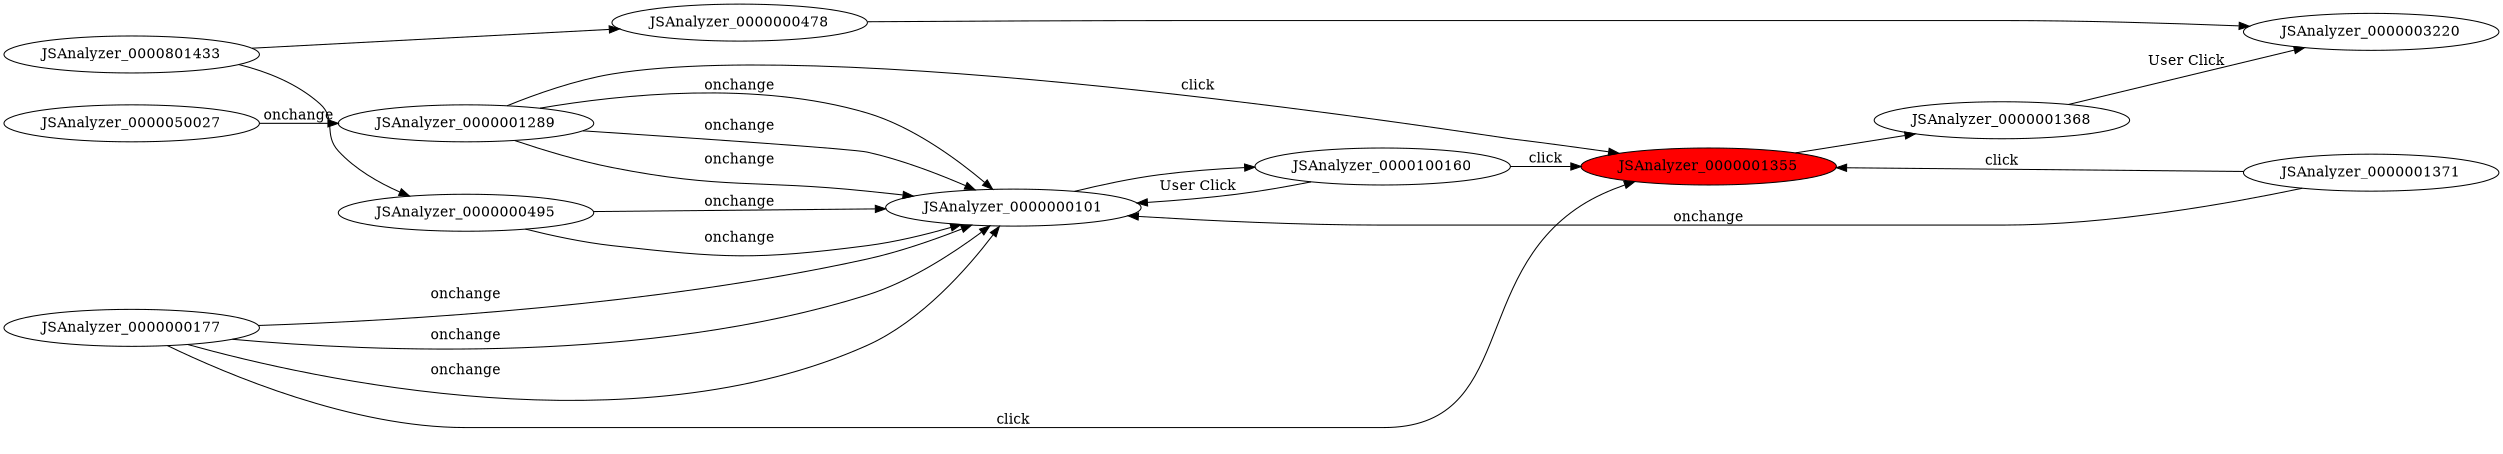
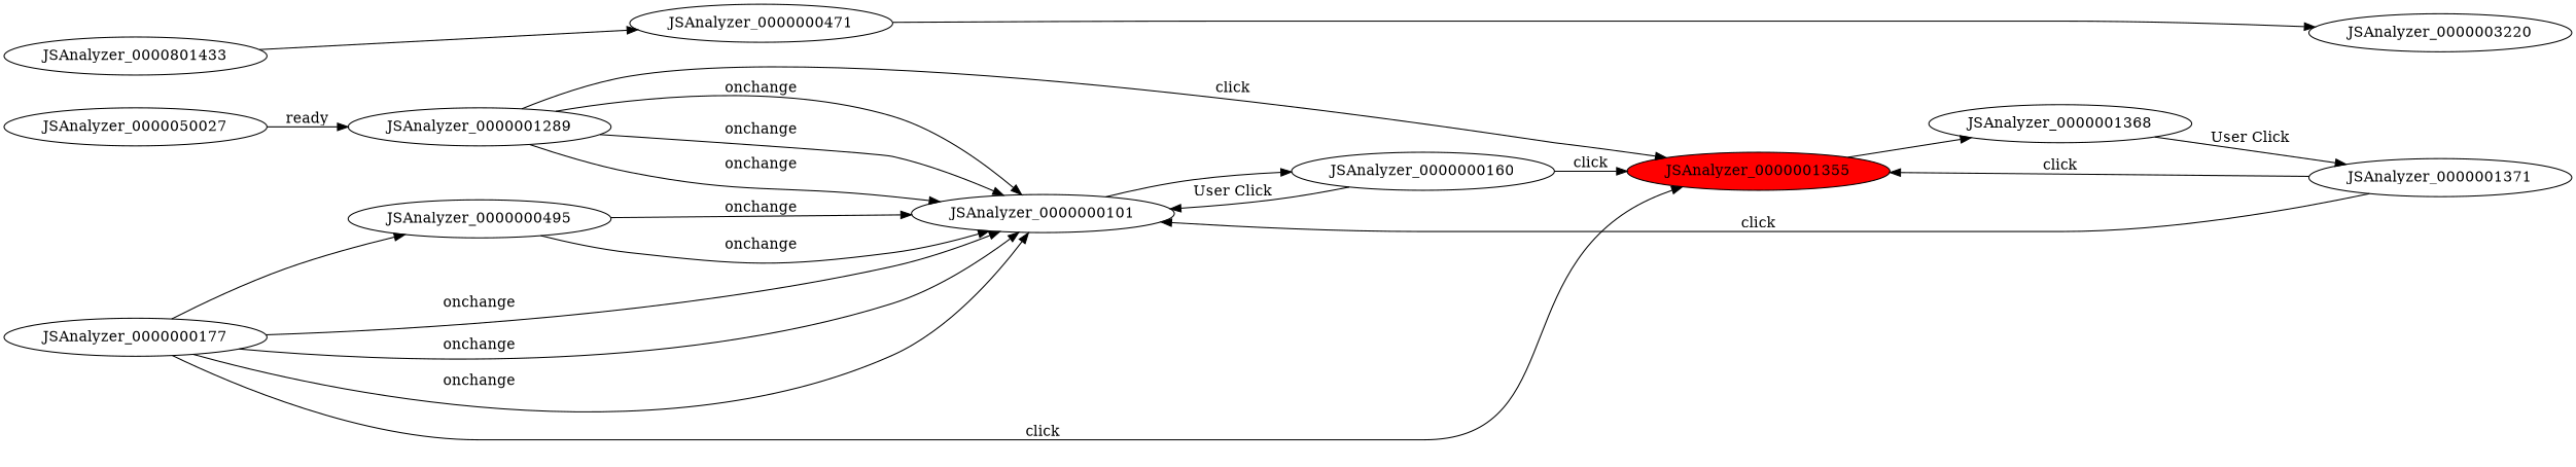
  digraph {
    rankdir=LR
    n1 [label=JSAnalyzer_0000050027]
    JSAnalyzer_0000001289
    JSAnalyzer_0000000101
    JSAnalyzer_0000001355 [fillcolor=red style=filled]
-   JSAnalyzer_0000000160 [label=JSAnalyzer_0000100160]
+   JSAnalyzer_0000000160
    JSAnalyzer_0000000177
    JSAnalyzer_0000001368
-   JSAnalyzer_0000000478
+   JSAnalyzer_0000000478 [label=JSAnalyzer_0000000471]
    JSAnalyzer_0000003220
    JSAnalyzer_0000000495
    JSAnalyzer_0000001371
    n12 [label=JSAnalyzer_0000801433]
-   n1 -> JSAnalyzer_0000001289 [label=onchange]
+   n1 -> JSAnalyzer_0000001289 [label=ready]
    JSAnalyzer_0000001289 -> JSAnalyzer_0000000101 [label=onchange]
    JSAnalyzer_0000001289 -> JSAnalyzer_0000000101 [label=onchange]
    JSAnalyzer_0000001289 -> JSAnalyzer_0000000101 [label=onchange]
    JSAnalyzer_0000001289 -> JSAnalyzer_0000001355 [label=click]
    JSAnalyzer_0000000101 -> JSAnalyzer_0000000160
    JSAnalyzer_0000001355 -> JSAnalyzer_0000001368
    JSAnalyzer_0000000160 -> JSAnalyzer_0000000101 [label="User Click"]
    JSAnalyzer_0000000160 -> JSAnalyzer_0000001355 [label=click]
    JSAnalyzer_0000000177 -> JSAnalyzer_0000000101 [label=onchange]
    JSAnalyzer_0000000177 -> JSAnalyzer_0000000101 [label=onchange]
    JSAnalyzer_0000000177 -> JSAnalyzer_0000000101 [label=onchange]
    JSAnalyzer_0000000177 -> JSAnalyzer_0000001355 [label=click]
-   JSAnalyzer_0000001368 -> JSAnalyzer_0000003220 [label="User Click"]
+   JSAnalyzer_0000001368 -> JSAnalyzer_0000001371 [label="User Click"]
    JSAnalyzer_0000000478 -> JSAnalyzer_0000003220
    JSAnalyzer_0000000495 -> JSAnalyzer_0000000101 [label=onchange]
    JSAnalyzer_0000000495 -> JSAnalyzer_0000000101 [label=onchange]
-   JSAnalyzer_0000001371 -> JSAnalyzer_0000000101 [label=onchange]
+   JSAnalyzer_0000001371 -> JSAnalyzer_0000000101 [label=click]
    JSAnalyzer_0000001371 -> JSAnalyzer_0000001355 [label=click]
    n12 -> JSAnalyzer_0000000478
-   n12 -> JSAnalyzer_0000000495
+   JSAnalyzer_0000000177 -> JSAnalyzer_0000000495
  }
